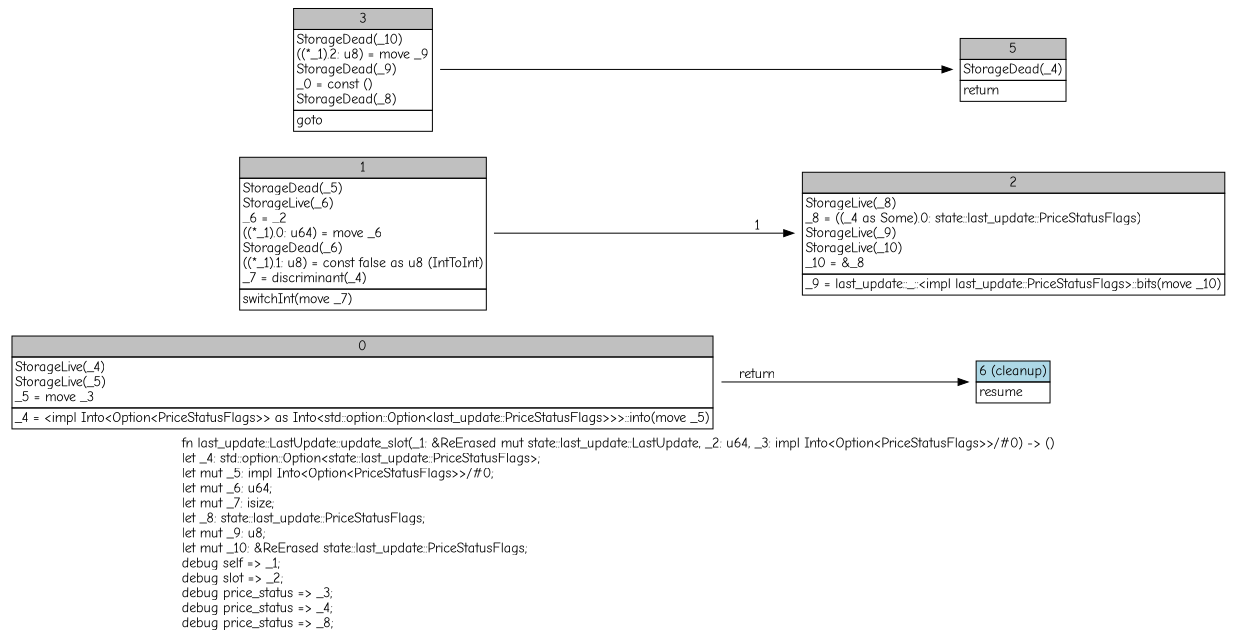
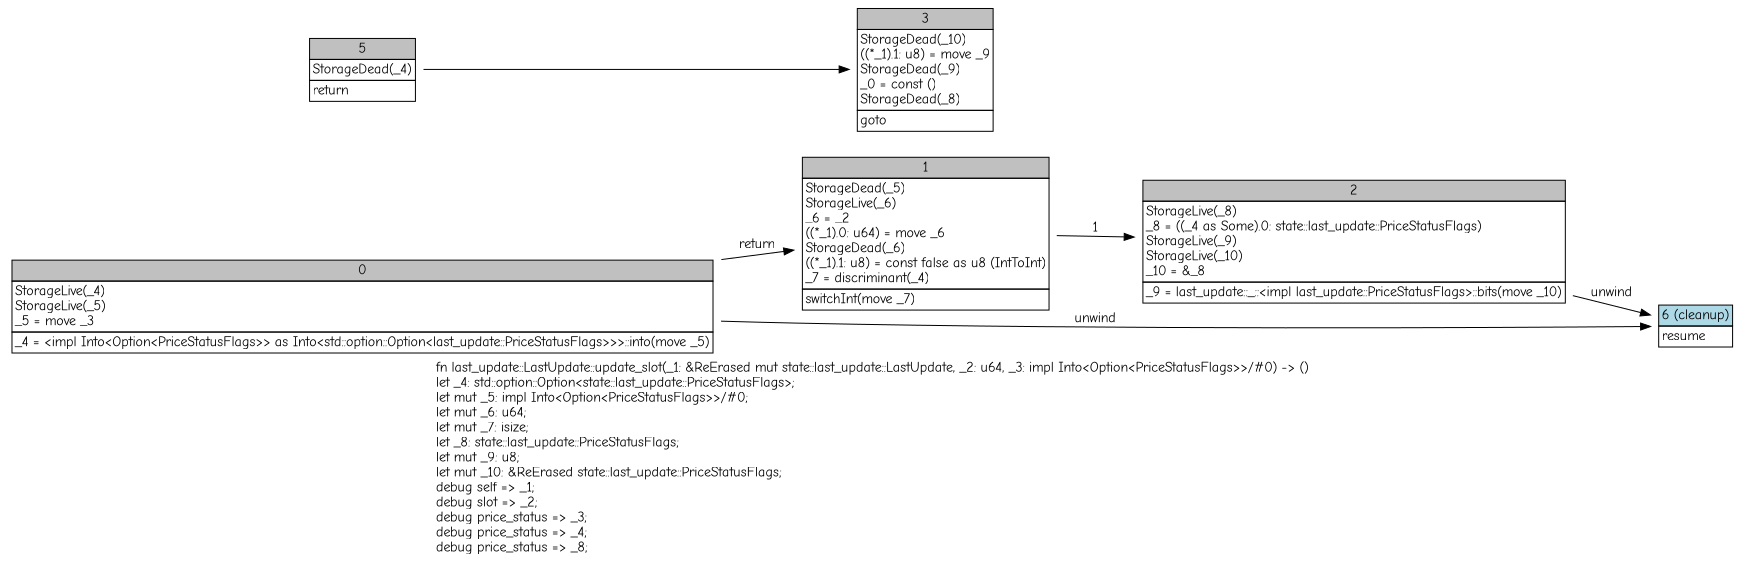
  digraph {
    fontname="Comic Neue"
    label=<fn last_update::LastUpdate::update_slot(_1: &amp;ReErased mut state::last_update::LastUpdate, _2: u64, _3: impl Into&lt;Option&lt;PriceStatusFlags&gt;&gt;/#0) -&gt; ()<br align="left"/>let _4: std::option::Option&lt;state::last_update::PriceStatusFlags&gt;;<br align="left"/>let mut _5: impl Into&lt;Option&lt;PriceStatusFlags&gt;&gt;/#0;<br align="left"/>let mut _6: u64;<br align="left"/>let mut _7: isize;<br align="left"/>let _8: state::last_update::PriceStatusFlags;<br align="left"/>let mut _9: u8;<br align="left"/>let mut _10: &amp;ReErased state::last_update::PriceStatusFlags;<br align="left"/>debug self =&gt; _1;<br align="left"/>debug slot =&gt; _2;<br align="left"/>debug price_status =&gt; _3;<br align="left"/>debug price_status =&gt; _4;<br align="left"/>debug price_status =&gt; _8;<br align="left"/>>
    rankdir=LR
    node [fontname="Comic Neue" shape=none]
    edge [fontname="Comic Neue"]
    n1 [label=<<table border="0" cellborder="1" cellspacing="0"><tr><td bgcolor="gray" align="center" colspan="1">0</td></tr><tr><td align="left" balign="left">StorageLive(_4)<br/>StorageLive(_5)<br/>_5 = move _3<br/></td></tr><tr><td align="left">_4 = &lt;impl Into&lt;Option&lt;PriceStatusFlags&gt;&gt; as Into&lt;std::option::Option&lt;last_update::PriceStatusFlags&gt;&gt;&gt;::into(move _5)</td></tr></table>>]
    n2 [label=<<table border="0" cellborder="1" cellspacing="0"><tr><td bgcolor="gray" align="center" colspan="1">1</td></tr><tr><td align="left" balign="left">StorageDead(_5)<br/>StorageLive(_6)<br/>_6 = _2<br/>((*_1).0: u64) = move _6<br/>StorageDead(_6)<br/>((*_1).1: u8) = const false as u8 (IntToInt)<br/>_7 = discriminant(_4)<br/></td></tr><tr><td align="left">switchInt(move _7)</td></tr></table>>]
    n3 [label=<<table border="0" cellborder="1" cellspacing="0"><tr><td bgcolor="lightblue" align="center" colspan="1">6 (cleanup)</td></tr><tr><td align="left">resume</td></tr></table>>]
    n4 [label=<<table border="0" cellborder="1" cellspacing="0"><tr><td bgcolor="gray" align="center" colspan="1">2</td></tr><tr><td align="left" balign="left">StorageLive(_8)<br/>_8 = ((_4 as Some).0: state::last_update::PriceStatusFlags)<br/>StorageLive(_9)<br/>StorageLive(_10)<br/>_10 = &amp;_8<br/></td></tr><tr><td align="left">_9 = last_update::_::&lt;impl last_update::PriceStatusFlags&gt;::bits(move _10)</td></tr></table>>]
-   n5 [label=<<table border="0" cellborder="1" cellspacing="0"><tr><td bgcolor="gray" align="center" colspan="1">3</td></tr><tr><td align="left" balign="left">StorageDead(_10)<br/>((*_1).2: u8) = move _9<br/>StorageDead(_9)<br/>_0 = const ()<br/>StorageDead(_8)<br/></td></tr><tr><td align="left">goto</td></tr></table>>]
+   n5 [label=<<table border="0" cellborder="1" cellspacing="0"><tr><td bgcolor="gray" align="center" colspan="1">3</td></tr><tr><td align="left" balign="left">StorageDead(_10)<br/>((*_1).1: u8) = move _9<br/>StorageDead(_9)<br/>_0 = const ()<br/>StorageDead(_8)<br/></td></tr><tr><td align="left">goto</td></tr></table>>]
    n6 [label=<<table border="0" cellborder="1" cellspacing="0"><tr><td bgcolor="gray" align="center" colspan="1">5</td></tr><tr><td align="left" balign="left">StorageDead(_4)<br/></td></tr><tr><td align="left">return</td></tr></table>>]
-   n1 -> n3 [label=return]
+   n1 -> n2 [label=return]
+   n1 -> n3 [label=unwind]
    n2 -> n4 [label=1]
-   n5 -> n6
+   n4 -> n3 [label=unwind]
+   n6 -> n5
  }
